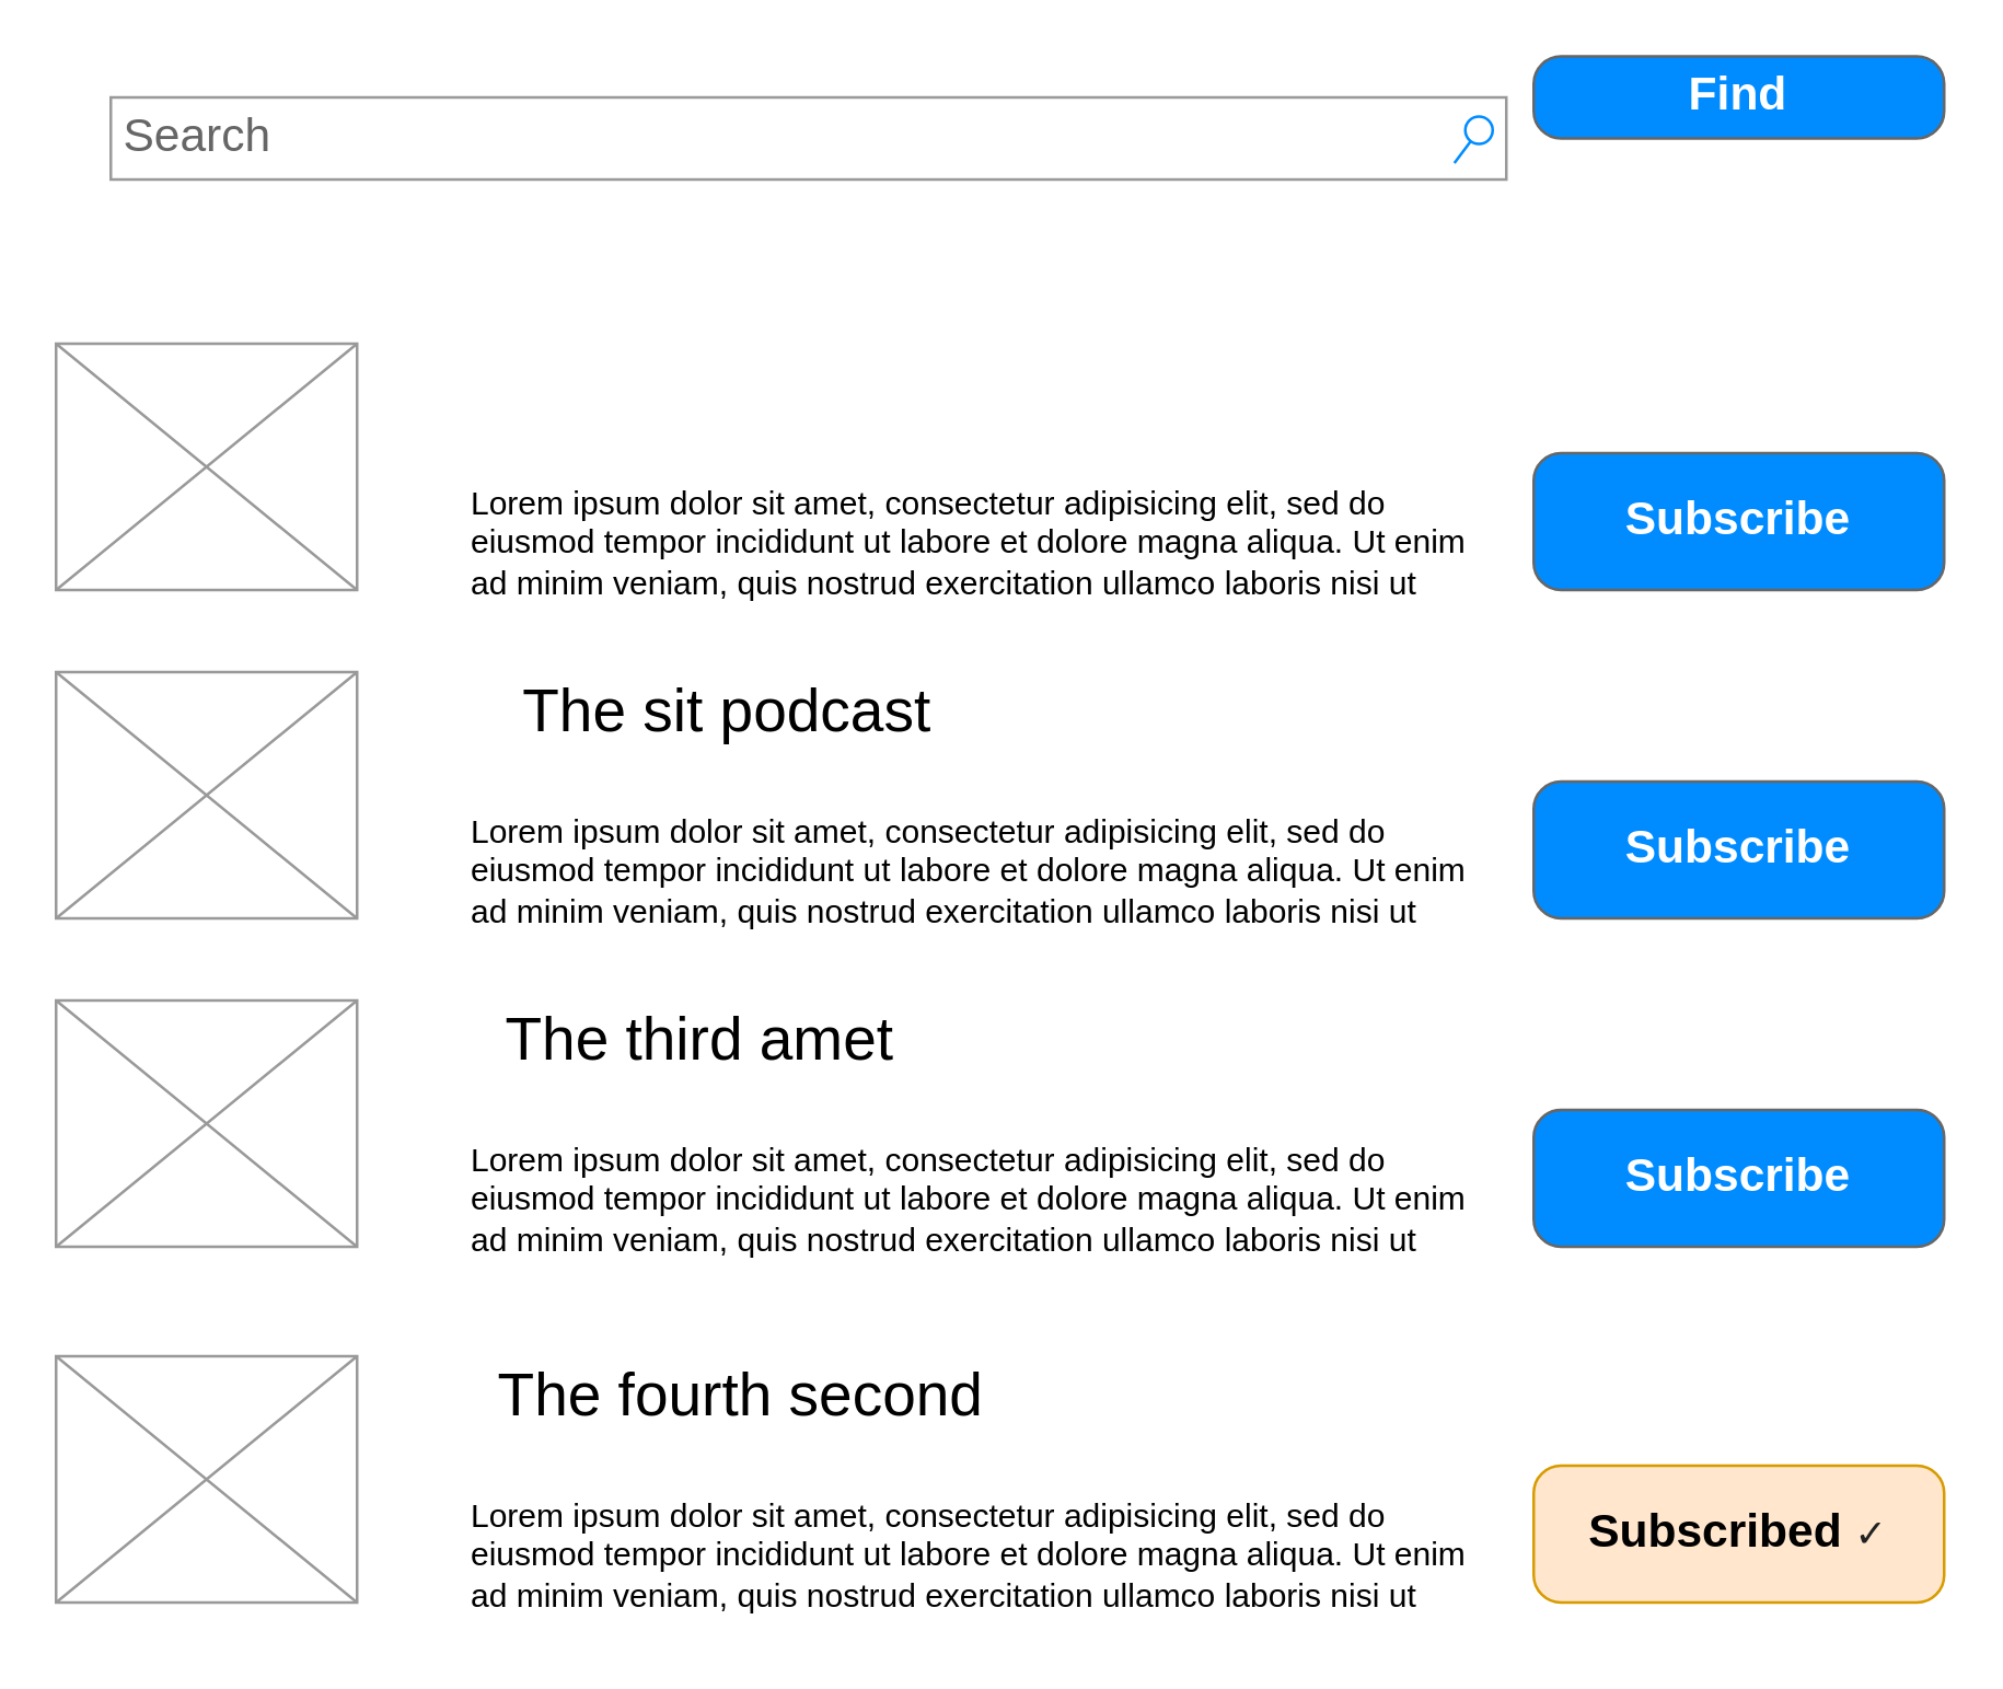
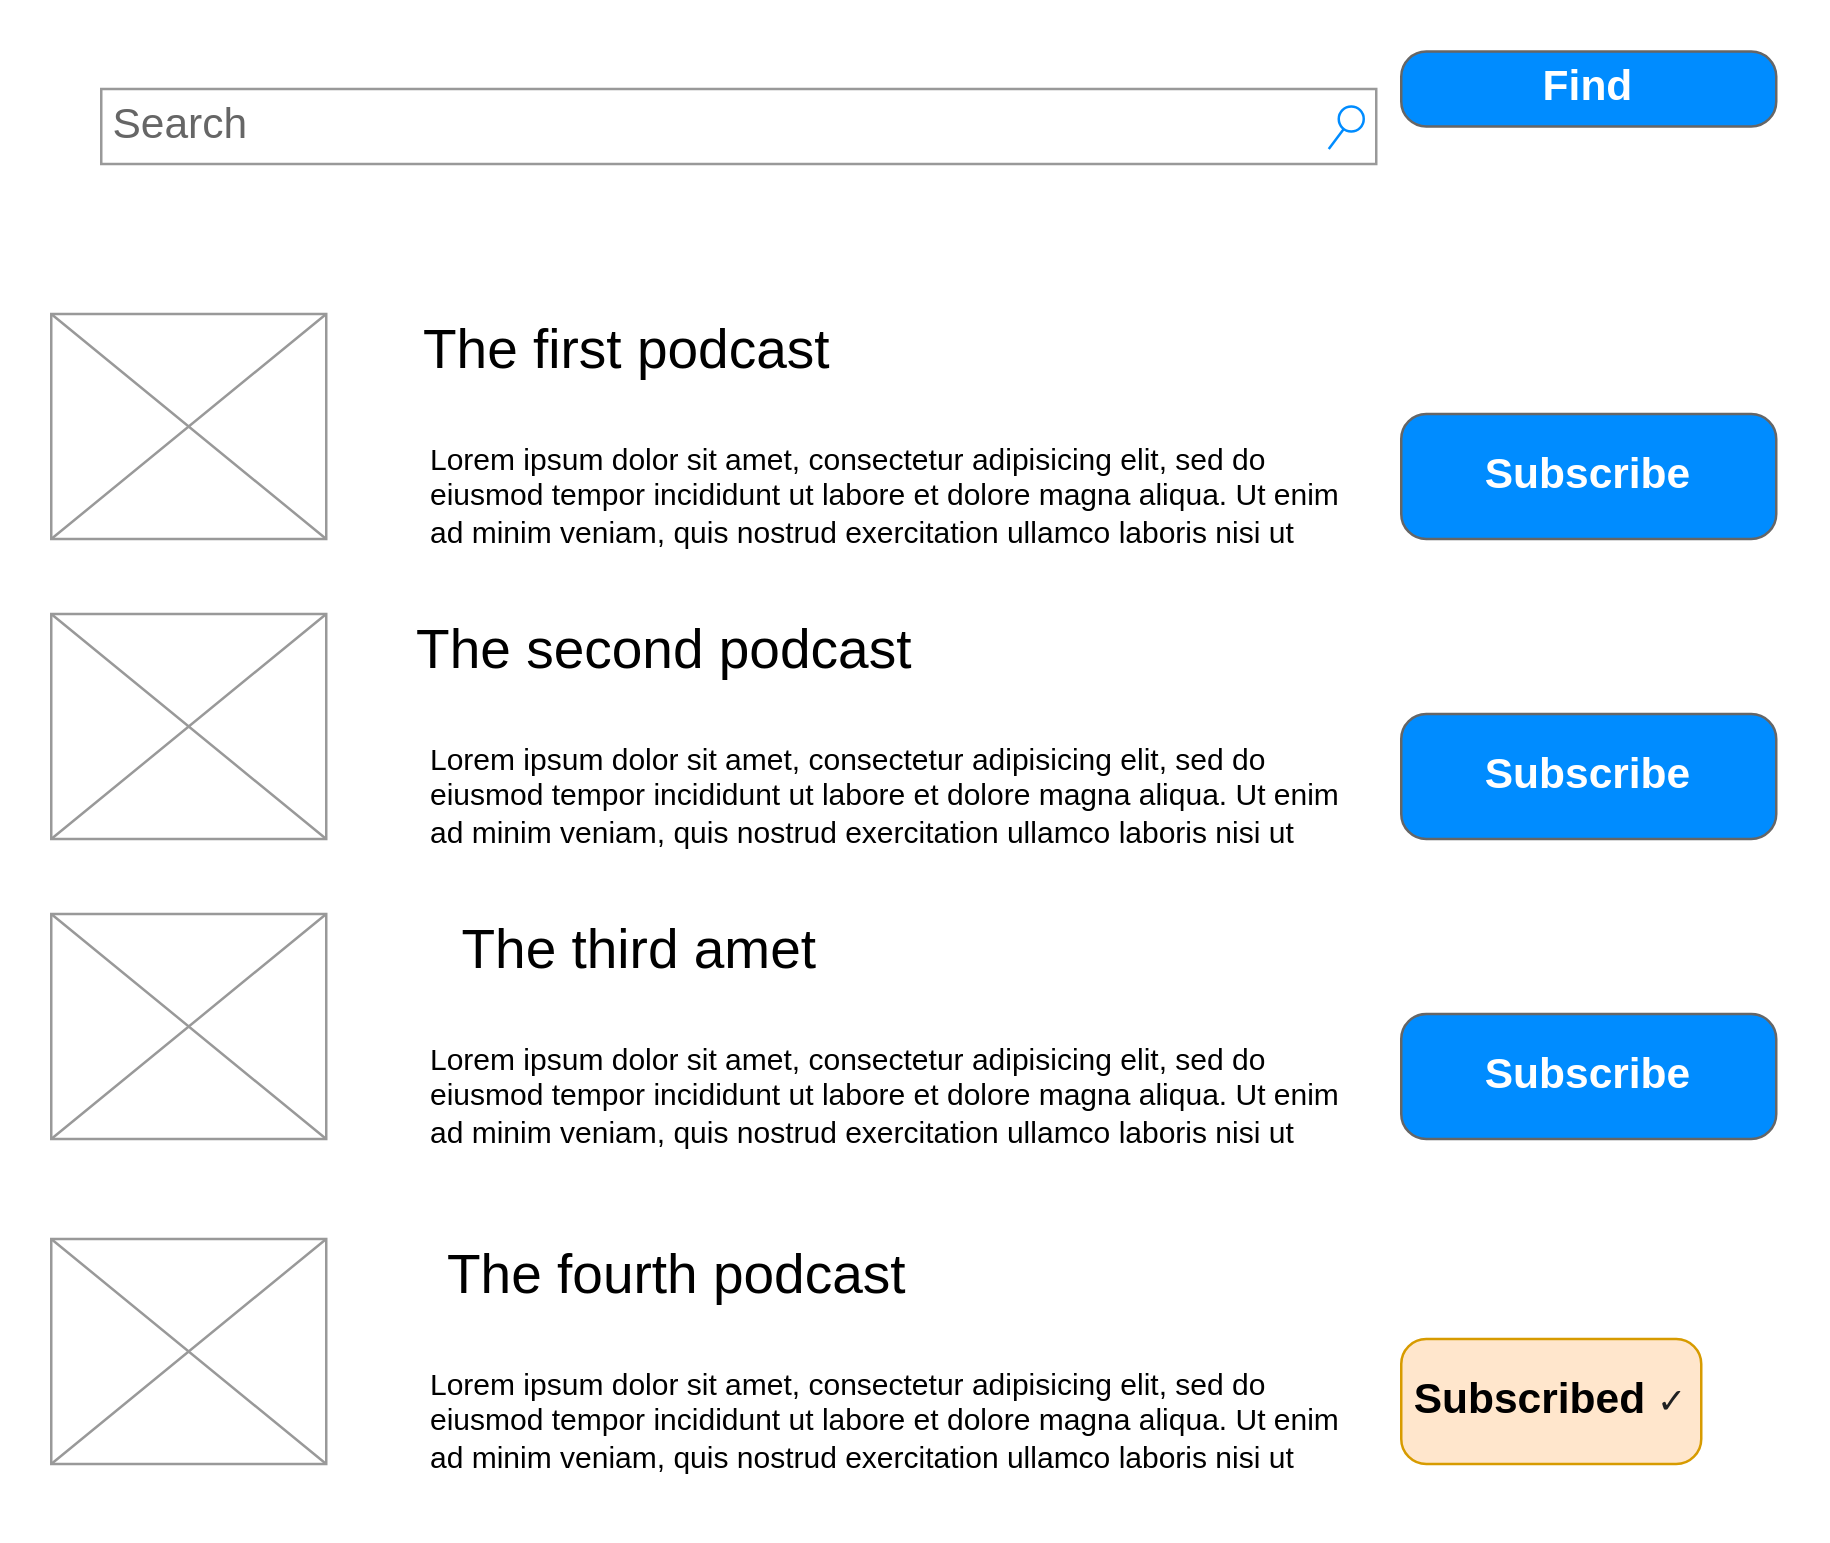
  <mxCell id="0" />
  <mxCell id="1" parent="0" />
  <mxCell id="2" value="Search" style="strokeWidth=1;shadow=0;dashed=0;align=center;html=1;shape=mxgraph.mockup.forms.searchBox;strokeColor=#999999;mainText=;strokeColor2=#008cff;fontColor=#666666;fontSize=17;align=left;spacingLeft=3;" parent="1" vertex="1"><mxGeometry x="40" y="35" width="510" height="30" as="geometry" /></mxCell>
  <mxCell id="3" value="Find" style="strokeWidth=1;shadow=0;dashed=0;align=center;html=1;shape=mxgraph.mockup.buttons.button;strokeColor=#666666;fontColor=#ffffff;mainText=;buttonStyle=round;fontSize=17;fontStyle=1;fillColor=#008cff;whiteSpace=wrap;" parent="1" vertex="1"><mxGeometry x="560" y="20" width="150" height="30" as="geometry" /></mxCell>
  <mxCell id="4" value="" style="verticalLabelPosition=bottom;shadow=0;dashed=0;align=center;html=1;verticalAlign=top;strokeWidth=1;shape=mxgraph.mockup.graphics.simpleIcon;strokeColor=#999999;" parent="1" vertex="1"><mxGeometry x="20" y="125" width="110" height="90" as="geometry" /></mxCell>
+ <mxCell id="5" value="The first podcast" style="text;html=1;align=center;verticalAlign=middle;resizable=0;points=[];autosize=1;fontSize=22;" parent="1" vertex="1"><mxGeometry x="160" y="125" width="180" height="30" as="geometry" /></mxCell>
  <mxCell id="6" value="Subscribe" style="strokeWidth=1;shadow=0;dashed=0;align=center;html=1;shape=mxgraph.mockup.buttons.button;strokeColor=#666666;fontColor=#ffffff;mainText=;buttonStyle=round;fontSize=17;fontStyle=1;fillColor=#008cff;whiteSpace=wrap;" parent="1" vertex="1"><mxGeometry x="560" y="165" width="150" height="50" as="geometry" /></mxCell>
  <mxCell id="7" value="Lorem ipsum dolor sit amet, consectetur adipisicing elit, sed do eiusmod tempor incididunt ut labore et dolore magna aliqua. Ut enim ad minim veniam, quis nostrud exercitation ullamco laboris nisi ut&amp;nbsp;" style="text;spacingTop=-5;whiteSpace=wrap;html=1;align=left;fontSize=12;fontFamily=Helvetica;fillColor=none;strokeColor=none;" parent="1" vertex="1"><mxGeometry x="170" y="175" width="380" height="50" as="geometry" /></mxCell>
  <mxCell id="8" value="" style="verticalLabelPosition=bottom;shadow=0;dashed=0;align=center;html=1;verticalAlign=top;strokeWidth=1;shape=mxgraph.mockup.graphics.simpleIcon;strokeColor=#999999;" parent="1" vertex="1"><mxGeometry x="20" y="245" width="110" height="90" as="geometry" /></mxCell>
- <mxCell id="9" value="The sit podcast" style="text;html=1;align=center;verticalAlign=middle;resizable=0;points=[];autosize=1;fontSize=22;" parent="1" vertex="1"><mxGeometry x="160" y="245" width="210" height="30" as="geometry" /></mxCell>
+ <mxCell id="9" value="The second podcast" style="text;html=1;align=center;verticalAlign=middle;resizable=0;points=[];autosize=1;fontSize=22;" parent="1" vertex="1"><mxGeometry x="160" y="245" width="210" height="30" as="geometry" /></mxCell>
  <mxCell id="10" value="Subscribe" style="strokeWidth=1;shadow=0;dashed=0;align=center;html=1;shape=mxgraph.mockup.buttons.button;strokeColor=#666666;fontColor=#ffffff;mainText=;buttonStyle=round;fontSize=17;fontStyle=1;fillColor=#008cff;whiteSpace=wrap;" parent="1" vertex="1"><mxGeometry x="560" y="285" width="150" height="50" as="geometry" /></mxCell>
  <mxCell id="11" value="Lorem ipsum dolor sit amet, consectetur adipisicing elit, sed do eiusmod tempor incididunt ut labore et dolore magna aliqua. Ut enim ad minim veniam, quis nostrud exercitation ullamco laboris nisi ut&amp;nbsp;" style="text;spacingTop=-5;whiteSpace=wrap;html=1;align=left;fontSize=12;fontFamily=Helvetica;fillColor=none;strokeColor=none;" parent="1" vertex="1"><mxGeometry x="170" y="295" width="380" height="50" as="geometry" /></mxCell>
  <mxCell id="12" value="" style="verticalLabelPosition=bottom;shadow=0;dashed=0;align=center;html=1;verticalAlign=top;strokeWidth=1;shape=mxgraph.mockup.graphics.simpleIcon;strokeColor=#999999;" parent="1" vertex="1"><mxGeometry x="20" y="365" width="110" height="90" as="geometry" /></mxCell>
  <mxCell id="13" value="The third amet" style="text;html=1;align=center;verticalAlign=middle;resizable=0;points=[];autosize=1;fontSize=22;" parent="1" vertex="1"><mxGeometry x="160" y="365" width="190" height="30" as="geometry" /></mxCell>
  <mxCell id="14" value="Subscribe" style="strokeWidth=1;shadow=0;dashed=0;align=center;html=1;shape=mxgraph.mockup.buttons.button;strokeColor=#666666;fontColor=#ffffff;mainText=;buttonStyle=round;fontSize=17;fontStyle=1;fillColor=#008cff;whiteSpace=wrap;" parent="1" vertex="1"><mxGeometry x="560" y="405" width="150" height="50" as="geometry" /></mxCell>
  <mxCell id="15" value="Lorem ipsum dolor sit amet, consectetur adipisicing elit, sed do eiusmod tempor incididunt ut labore et dolore magna aliqua. Ut enim ad minim veniam, quis nostrud exercitation ullamco laboris nisi ut&amp;nbsp;" style="text;spacingTop=-5;whiteSpace=wrap;html=1;align=left;fontSize=12;fontFamily=Helvetica;fillColor=none;strokeColor=none;" parent="1" vertex="1"><mxGeometry x="170" y="415" width="380" height="50" as="geometry" /></mxCell>
  <mxCell id="16" value="" style="verticalLabelPosition=bottom;shadow=0;dashed=0;align=center;html=1;verticalAlign=top;strokeWidth=1;shape=mxgraph.mockup.graphics.simpleIcon;strokeColor=#999999;" parent="1" vertex="1"><mxGeometry x="20" y="495" width="110" height="90" as="geometry" /></mxCell>
- <mxCell id="17" value="The fourth second" style="text;html=1;align=center;verticalAlign=middle;resizable=0;points=[];autosize=1;fontSize=22;" parent="1" vertex="1"><mxGeometry x="170" y="495" width="200" height="30" as="geometry" /></mxCell>
- <mxCell id="18" value="Subscribed&amp;nbsp;&lt;span style=&quot;color: rgb(32 , 33 , 34) ; font-family: sans-serif ; font-size: 14px ; font-weight: 400&quot;&gt;✓&lt;/span&gt;" style="strokeWidth=1;shadow=0;dashed=0;align=center;html=1;shape=mxgraph.mockup.buttons.button;strokeColor=#d79b00;mainText=;buttonStyle=round;fontSize=17;fontStyle=1;fillColor=#ffe6cc;whiteSpace=wrap;" parent="1" vertex="1"><mxGeometry x="560" y="535" width="150" height="50" as="geometry" /></mxCell>
+ <mxCell id="17" value="The fourth podcast" style="text;html=1;align=center;verticalAlign=middle;resizable=0;points=[];autosize=1;fontSize=22;" parent="1" vertex="1"><mxGeometry x="170" y="495" width="200" height="30" as="geometry" /></mxCell>
+ <mxCell id="18" value="Subscribed&amp;nbsp;&lt;span style=&quot;color: rgb(32 , 33 , 34) ; font-family: sans-serif ; font-size: 14px ; font-weight: 400&quot;&gt;✓&lt;/span&gt;" style="strokeWidth=1;shadow=0;dashed=0;align=center;html=1;shape=mxgraph.mockup.buttons.button;strokeColor=#d79b00;mainText=;buttonStyle=round;fontSize=17;fontStyle=1;fillColor=#ffe6cc;whiteSpace=wrap;" parent="1" vertex="1"><mxGeometry x="560" y="535" width="120" height="50" as="geometry" /></mxCell>
  <mxCell id="19" value="Lorem ipsum dolor sit amet, consectetur adipisicing elit, sed do eiusmod tempor incididunt ut labore et dolore magna aliqua. Ut enim ad minim veniam, quis nostrud exercitation ullamco laboris nisi ut&amp;nbsp;" style="text;spacingTop=-5;whiteSpace=wrap;html=1;align=left;fontSize=12;fontFamily=Helvetica;fillColor=none;strokeColor=none;" parent="1" vertex="1"><mxGeometry x="170" y="545" width="380" height="50" as="geometry" /></mxCell>
